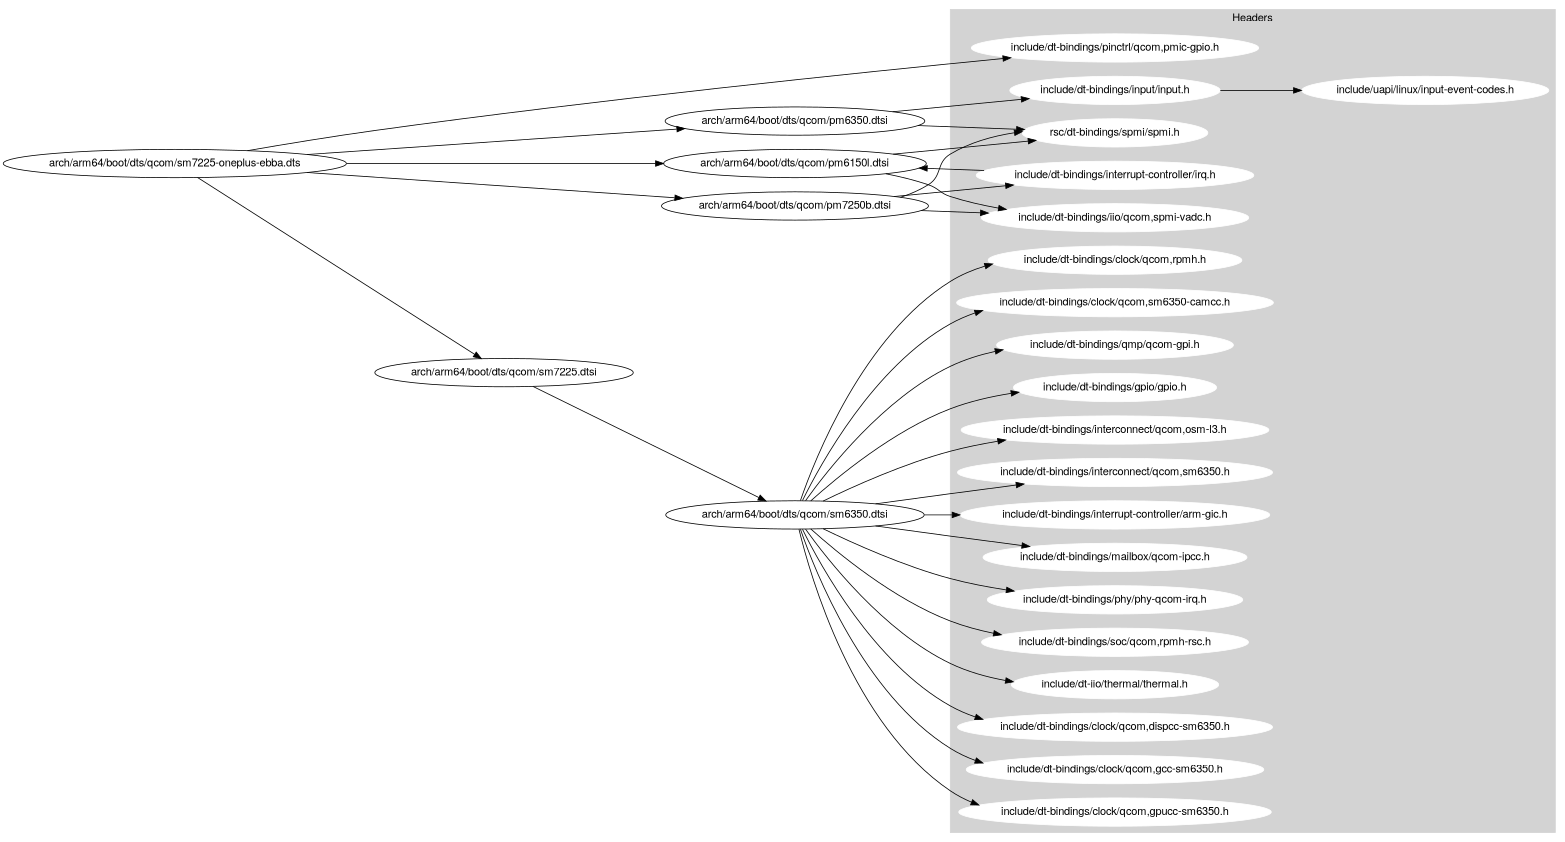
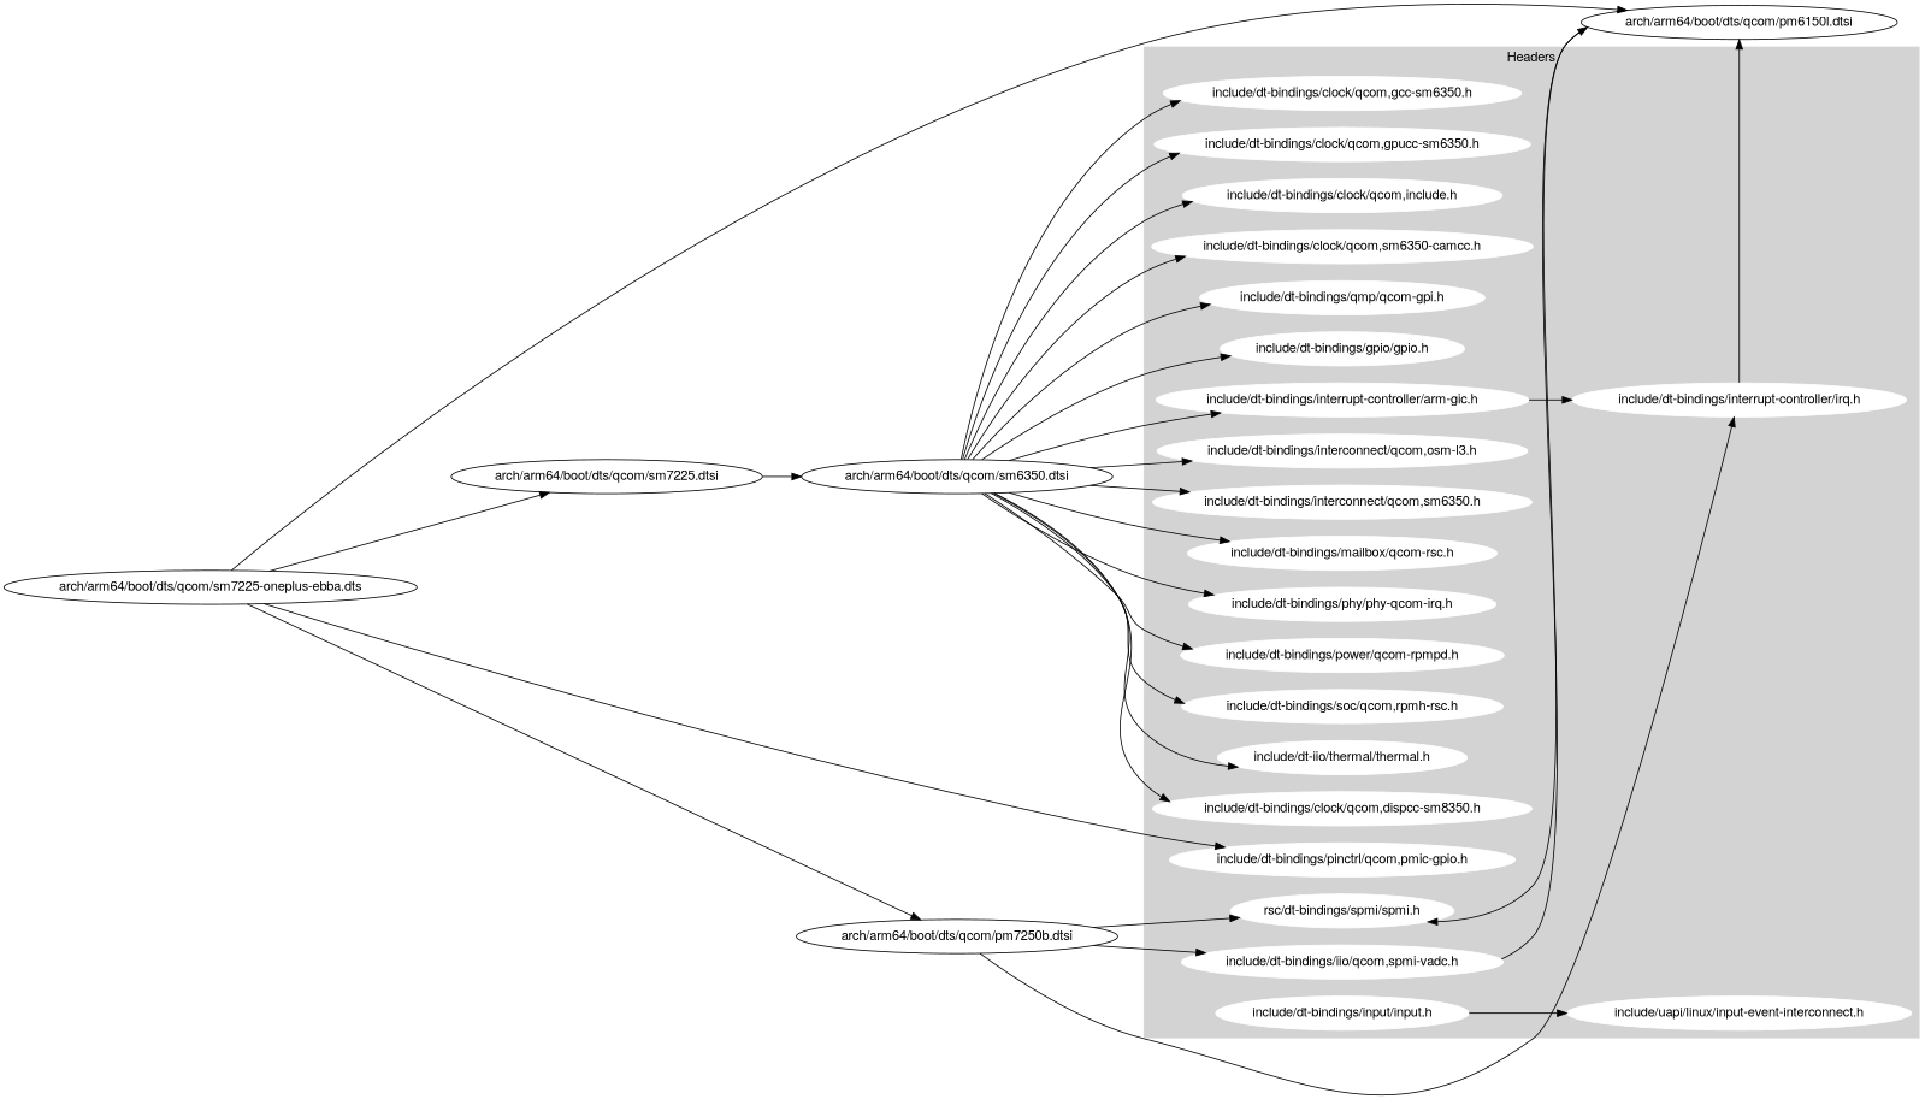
  digraph {
    fontname="Helvetica,Arial,sans-serif"
    rankdir=LR
    node [color=white fontname="Helvetica,Arial,sans-serif" style=filled]
    edge [fontname="Helvetica,Arial,sans-serif"]
    "include/dt-bindings/pinctrl/qcom,pmic-gpio.h"
    "include/dt-bindings/input/input.h"
    n3 [label="rsc/dt-bindings/spmi/spmi.h"]
-   "include/uapi/linux/input-event-codes.h"
+   "include/uapi/linux/input-event-codes.h" [label="include/uapi/linux/input-event-interconnect.h"]
    "include/dt-bindings/iio/qcom,spmi-vadc.h"
    "include/dt-bindings/interrupt-controller/irq.h"
-   "include/dt-bindings/clock/qcom,dispcc-sm6350.h"
+   "include/dt-bindings/clock/qcom,dispcc-sm6350.h" [label="include/dt-bindings/clock/qcom,dispcc-sm8350.h"]
    "include/dt-bindings/clock/qcom,gcc-sm6350.h"
    "include/dt-bindings/clock/qcom,gpucc-sm6350.h"
-   "include/dt-bindings/clock/qcom,rpmh.h"
+   "include/dt-bindings/clock/qcom,rpmh.h" [label="include/dt-bindings/clock/qcom,include.h"]
    "include/dt-bindings/clock/qcom,sm6350-camcc.h"
    n12 [label="include/dt-bindings/qmp/qcom-gpi.h"]
    "include/dt-bindings/gpio/gpio.h"
    "include/dt-bindings/interconnect/qcom,osm-l3.h"
    "include/dt-bindings/interconnect/qcom,sm6350.h"
    "include/dt-bindings/interrupt-controller/arm-gic.h"
-   "include/dt-bindings/mailbox/qcom-ipcc.h"
+   "include/dt-bindings/mailbox/qcom-ipcc.h" [label="include/dt-bindings/mailbox/qcom-rsc.h"]
    n18 [label="include/dt-bindings/phy/phy-qcom-irq.h"]
+   "include/dt-bindings/power/qcom-rpmpd.h"
    "include/dt-bindings/soc/qcom,rpmh-rsc.h"
    n21 [label="include/dt-iio/thermal/thermal.h"]
    "arch/arm64/boot/dts/qcom/pm6150l.dtsi" [color="" style=""]
    "arch/arm64/boot/dts/qcom/sm6350.dtsi" [color="" style=""]
    "arch/arm64/boot/dts/qcom/sm7225-oneplus-ebba.dts" [color="" style=""]
-   "arch/arm64/boot/dts/qcom/pm6350.dtsi" [color="" style=""]
    "arch/arm64/boot/dts/qcom/pm7250b.dtsi" [color="" style=""]
    "arch/arm64/boot/dts/qcom/sm7225.dtsi" [color="" style=""]
    subgraph cluster_1 {
      color=lightgrey
      label=Headers
      style=filled
      "include/dt-bindings/pinctrl/qcom,pmic-gpio.h"
      "include/dt-bindings/input/input.h"
      n3
      "include/uapi/linux/input-event-codes.h"
      "include/dt-bindings/iio/qcom,spmi-vadc.h"
      "include/dt-bindings/interrupt-controller/irq.h"
      "include/dt-bindings/clock/qcom,dispcc-sm6350.h"
      "include/dt-bindings/clock/qcom,gcc-sm6350.h"
      "include/dt-bindings/clock/qcom,gpucc-sm6350.h"
      "include/dt-bindings/clock/qcom,rpmh.h"
      "include/dt-bindings/clock/qcom,sm6350-camcc.h"
      n12
      "include/dt-bindings/gpio/gpio.h"
      "include/dt-bindings/interconnect/qcom,osm-l3.h"
      "include/dt-bindings/interconnect/qcom,sm6350.h"
      "include/dt-bindings/interrupt-controller/arm-gic.h"
      "include/dt-bindings/mailbox/qcom-ipcc.h"
      n18
+     "include/dt-bindings/power/qcom-rpmpd.h"
      "include/dt-bindings/soc/qcom,rpmh-rsc.h"
      n21
    }
    "include/dt-bindings/input/input.h" -> "include/uapi/linux/input-event-codes.h"
    "include/dt-bindings/interrupt-controller/irq.h" -> "arch/arm64/boot/dts/qcom/pm6150l.dtsi"
+   "include/dt-bindings/interrupt-controller/arm-gic.h" -> "include/dt-bindings/interrupt-controller/irq.h"
    "arch/arm64/boot/dts/qcom/pm6150l.dtsi" -> n3
-   "arch/arm64/boot/dts/qcom/pm6150l.dtsi" -> "include/dt-bindings/iio/qcom,spmi-vadc.h"
+   "include/dt-bindings/iio/qcom,spmi-vadc.h" -> "arch/arm64/boot/dts/qcom/pm6150l.dtsi"
    "arch/arm64/boot/dts/qcom/sm6350.dtsi" -> "include/dt-bindings/clock/qcom,dispcc-sm6350.h"
    "arch/arm64/boot/dts/qcom/sm6350.dtsi" -> "include/dt-bindings/clock/qcom,gcc-sm6350.h"
    "arch/arm64/boot/dts/qcom/sm6350.dtsi" -> "include/dt-bindings/clock/qcom,gpucc-sm6350.h"
    "arch/arm64/boot/dts/qcom/sm6350.dtsi" -> "include/dt-bindings/clock/qcom,rpmh.h"
    "arch/arm64/boot/dts/qcom/sm6350.dtsi" -> "include/dt-bindings/clock/qcom,sm6350-camcc.h"
    "arch/arm64/boot/dts/qcom/sm6350.dtsi" -> n12
    "arch/arm64/boot/dts/qcom/sm6350.dtsi" -> "include/dt-bindings/gpio/gpio.h"
    "arch/arm64/boot/dts/qcom/sm6350.dtsi" -> "include/dt-bindings/interconnect/qcom,osm-l3.h"
    "arch/arm64/boot/dts/qcom/sm6350.dtsi" -> "include/dt-bindings/interconnect/qcom,sm6350.h"
    "arch/arm64/boot/dts/qcom/sm6350.dtsi" -> "include/dt-bindings/interrupt-controller/arm-gic.h"
    "arch/arm64/boot/dts/qcom/sm6350.dtsi" -> "include/dt-bindings/mailbox/qcom-ipcc.h"
    "arch/arm64/boot/dts/qcom/sm6350.dtsi" -> n18
+   "arch/arm64/boot/dts/qcom/sm6350.dtsi" -> "include/dt-bindings/power/qcom-rpmpd.h"
    "arch/arm64/boot/dts/qcom/sm6350.dtsi" -> "include/dt-bindings/soc/qcom,rpmh-rsc.h"
    "arch/arm64/boot/dts/qcom/sm6350.dtsi" -> n21
    "arch/arm64/boot/dts/qcom/sm7225-oneplus-ebba.dts" -> "include/dt-bindings/pinctrl/qcom,pmic-gpio.h"
    "arch/arm64/boot/dts/qcom/sm7225-oneplus-ebba.dts" -> "arch/arm64/boot/dts/qcom/pm6150l.dtsi"
-   "arch/arm64/boot/dts/qcom/sm7225-oneplus-ebba.dts" -> "arch/arm64/boot/dts/qcom/pm6350.dtsi"
    "arch/arm64/boot/dts/qcom/sm7225-oneplus-ebba.dts" -> "arch/arm64/boot/dts/qcom/pm7250b.dtsi"
    "arch/arm64/boot/dts/qcom/sm7225-oneplus-ebba.dts" -> "arch/arm64/boot/dts/qcom/sm7225.dtsi"
-   "arch/arm64/boot/dts/qcom/pm6350.dtsi" -> "include/dt-bindings/input/input.h"
-   "arch/arm64/boot/dts/qcom/pm6350.dtsi" -> n3
    "arch/arm64/boot/dts/qcom/pm7250b.dtsi" -> n3
    "arch/arm64/boot/dts/qcom/pm7250b.dtsi" -> "include/dt-bindings/iio/qcom,spmi-vadc.h"
    "arch/arm64/boot/dts/qcom/pm7250b.dtsi" -> "include/dt-bindings/interrupt-controller/irq.h"
    "arch/arm64/boot/dts/qcom/sm7225.dtsi" -> "arch/arm64/boot/dts/qcom/sm6350.dtsi"
  }
